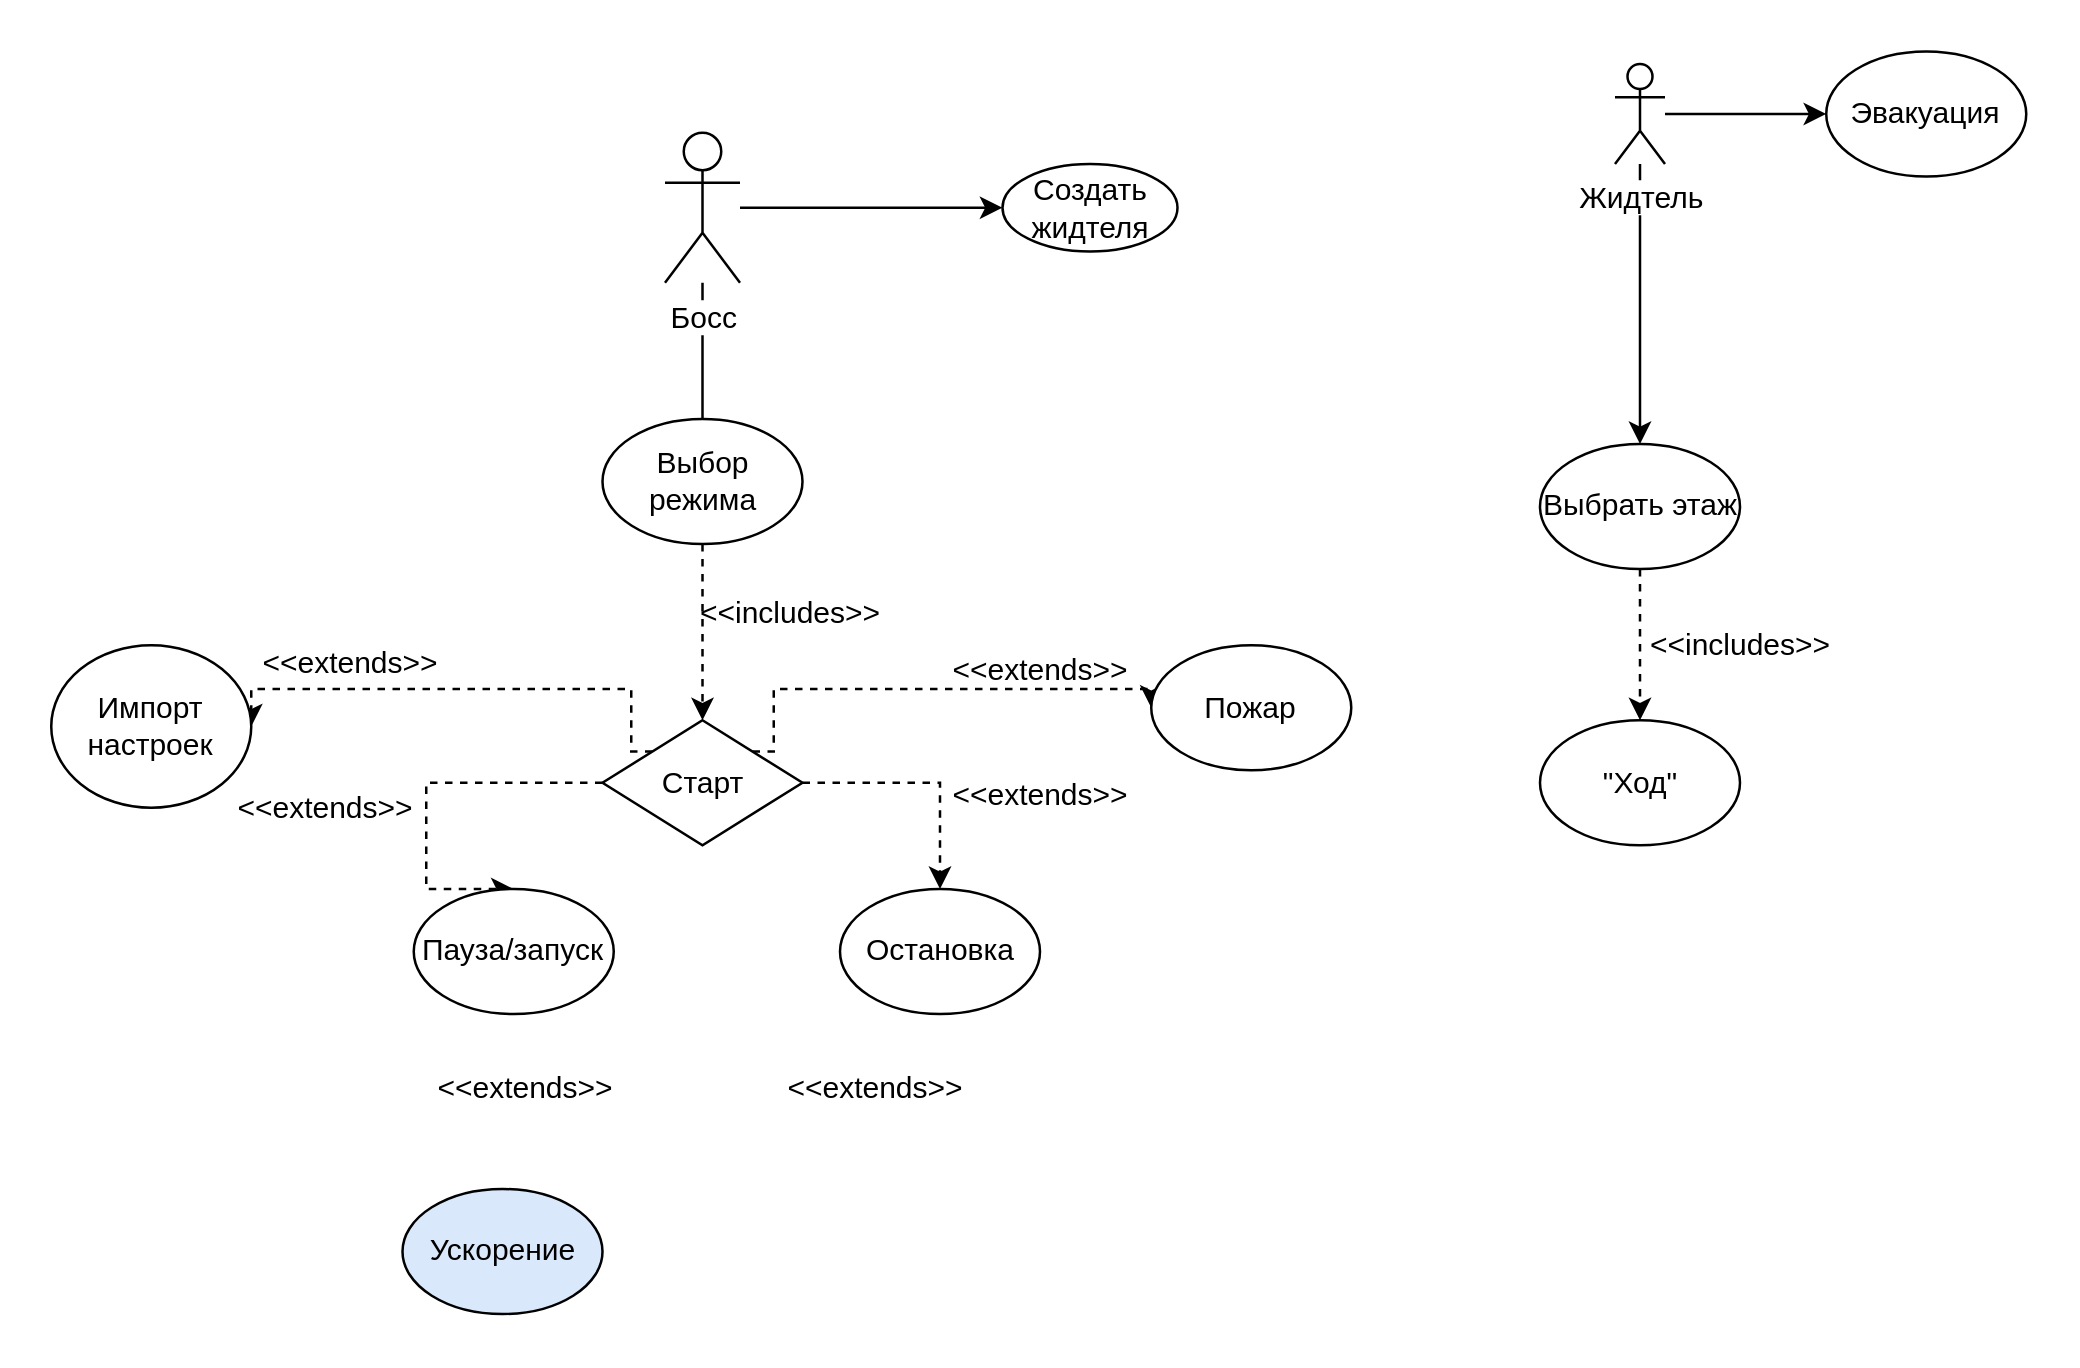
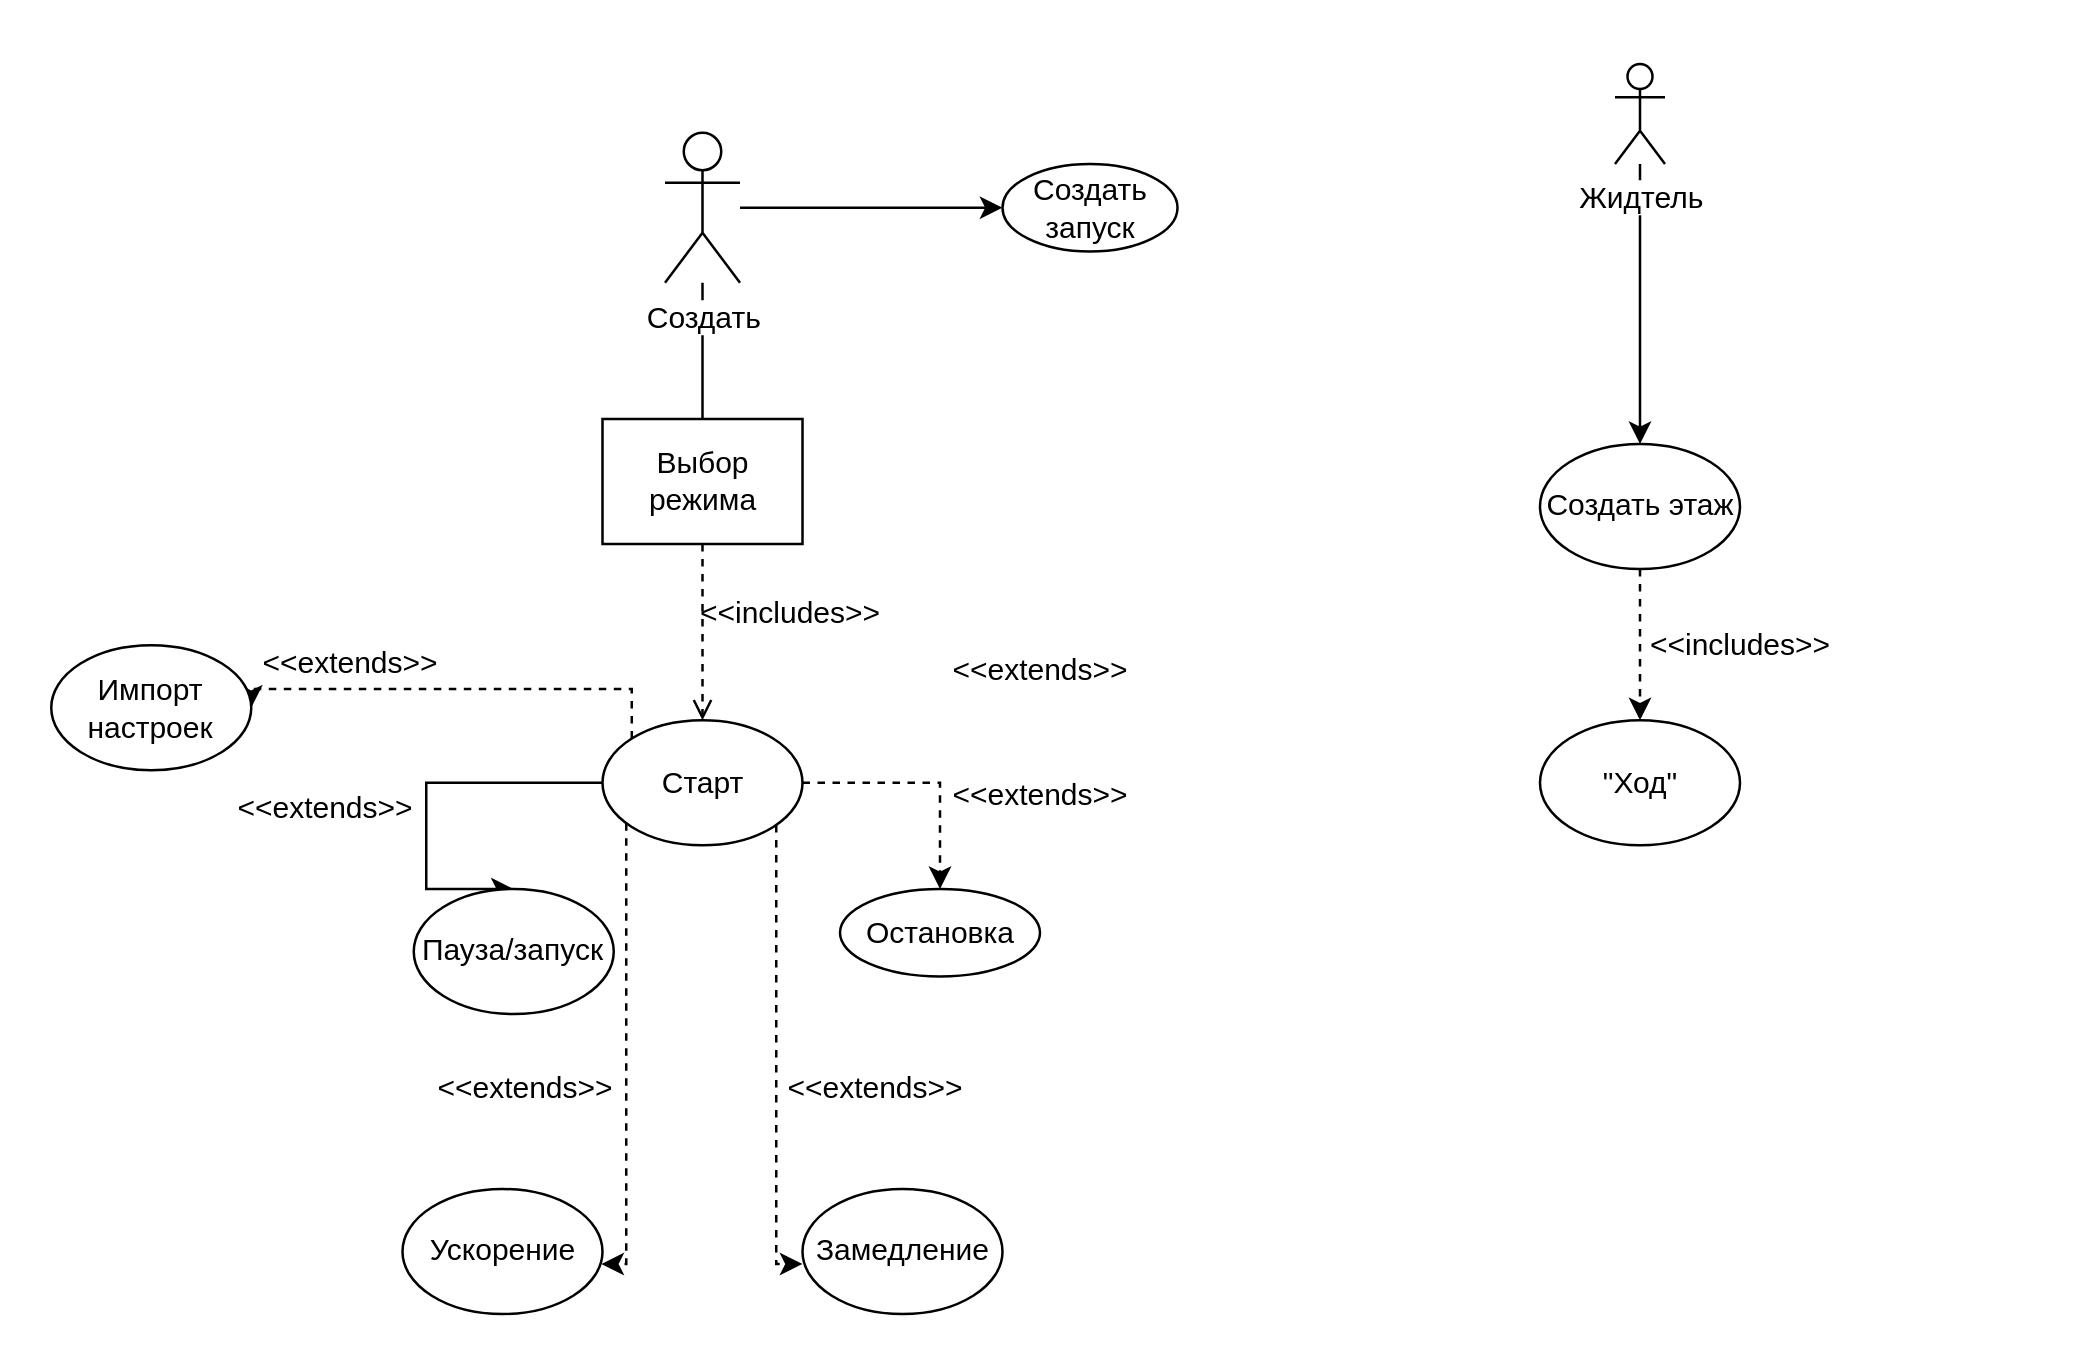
  <mxCell id="0" />
  <mxCell id="1" parent="0" />
  <mxCell id="2" style="edgeStyle=orthogonalEdgeStyle;rounded=0;orthogonalLoop=1;jettySize=auto;html=1;entryX=0.5;entryY=0;entryDx=0;entryDy=0;" edge="1" parent="1" source="4" target="10"><mxGeometry relative="1" as="geometry"><Array as="points"><mxPoint x="655" y="115" /><mxPoint x="655" y="115" /></Array></mxGeometry></mxCell>
- <mxCell id="3" style="edgeStyle=orthogonalEdgeStyle;rounded=0;orthogonalLoop=1;jettySize=auto;html=1;entryX=0;entryY=0.5;entryDx=0;entryDy=0;" edge="1" parent="1" source="4" target="34"><mxGeometry relative="1" as="geometry" /></mxCell>
  <mxCell id="4" value="Жидтель&lt;br&gt;" style="shape=umlActor;verticalLabelPosition=bottom;labelBackgroundColor=#ffffff;verticalAlign=top;html=1;outlineConnect=0;" vertex="1" parent="1"><mxGeometry x="645.5" y="25" width="20" height="40" as="geometry" /></mxCell>
  <mxCell id="5" value="" style="edgeStyle=orthogonalEdgeStyle;rounded=0;orthogonalLoop=1;jettySize=auto;html=1;" edge="1" parent="1" source="7"><mxGeometry relative="1" as="geometry"><mxPoint x="400.5" y="82.5" as="targetPoint" /></mxGeometry></mxCell>
  <mxCell id="6" style="edgeStyle=orthogonalEdgeStyle;rounded=0;orthogonalLoop=1;jettySize=auto;html=1;entryX=0.5;entryY=0;entryDx=0;entryDy=0;endArrow=none;" edge="1" parent="1" source="7" target="24"><mxGeometry relative="1" as="geometry" /></mxCell>
- <mxCell id="7" value="Босс&lt;br&gt;" style="shape=umlActor;verticalLabelPosition=bottom;labelBackgroundColor=#ffffff;verticalAlign=top;html=1;outlineConnect=0;" vertex="1" parent="1"><mxGeometry x="265.5" y="52.5" width="30" height="60" as="geometry" /></mxCell>
- <mxCell id="8" value="Создать жидтеля" style="ellipse;whiteSpace=wrap;html=1;" vertex="1" parent="1"><mxGeometry x="400.5" y="65" width="70" height="35" as="geometry" /></mxCell>
+ <mxCell id="7" value="Создать&lt;br&gt;" style="shape=umlActor;verticalLabelPosition=bottom;labelBackgroundColor=#ffffff;verticalAlign=top;html=1;outlineConnect=0;" vertex="1" parent="1"><mxGeometry x="265.5" y="52.5" width="30" height="60" as="geometry" /></mxCell>
+ <mxCell id="8" value="Создать запуск" style="ellipse;whiteSpace=wrap;html=1;" vertex="1" parent="1"><mxGeometry x="400.5" y="65" width="70" height="35" as="geometry" /></mxCell>
  <mxCell id="9" style="edgeStyle=orthogonalEdgeStyle;rounded=0;orthogonalLoop=1;jettySize=auto;html=1;entryX=0.5;entryY=0;entryDx=0;entryDy=0;dashed=1;" edge="1" parent="1" source="10" target="11"><mxGeometry relative="1" as="geometry"><Array as="points"><mxPoint x="655" y="235" /><mxPoint x="655" y="235" /></Array></mxGeometry></mxCell>
- <mxCell id="10" value="Выбрать этаж" style="ellipse;whiteSpace=wrap;html=1;" vertex="1" parent="1"><mxGeometry x="615.5" y="177" width="80" height="50" as="geometry" /></mxCell>
+ <mxCell id="10" value="Создать этаж" style="ellipse;whiteSpace=wrap;html=1;" vertex="1" parent="1"><mxGeometry x="615.5" y="177" width="80" height="50" as="geometry" /></mxCell>
  <mxCell id="11" value="&quot;Ход&quot;" style="ellipse;whiteSpace=wrap;html=1;" vertex="1" parent="1"><mxGeometry x="615.5" y="287.5" width="80" height="50" as="geometry" /></mxCell>
+ <mxCell id="12" style="edgeStyle=orthogonalEdgeStyle;rounded=0;orthogonalLoop=1;jettySize=auto;html=1;entryX=0;entryY=0.6;entryDx=0;entryDy=0;entryPerimeter=0;dashed=1;" edge="1" parent="1" source="18" target="21"><mxGeometry relative="1" as="geometry"><Array as="points"><mxPoint x="310" y="355" /><mxPoint x="310" y="355" /></Array></mxGeometry></mxCell>
  <mxCell id="13" style="edgeStyle=orthogonalEdgeStyle;orthogonalLoop=1;jettySize=auto;html=1;exitX=0;exitY=0;exitDx=0;exitDy=0;entryX=1;entryY=0.5;entryDx=0;entryDy=0;rounded=0;dashed=1;" edge="1" parent="1" source="18" target="25"><mxGeometry relative="1" as="geometry"><Array as="points"><mxPoint x="252" y="275" /><mxPoint x="100" y="275" /></Array></mxGeometry></mxCell>
- <mxCell id="14" style="edgeStyle=orthogonalEdgeStyle;rounded=0;orthogonalLoop=1;jettySize=auto;html=1;entryX=0.5;entryY=0;entryDx=0;entryDy=0;dashed=1;" edge="1" parent="1" source="18" target="19"><mxGeometry relative="1" as="geometry"><Array as="points"><mxPoint x="170" y="312" /></Array></mxGeometry></mxCell>
+ <mxCell id="14" style="edgeStyle=orthogonalEdgeStyle;rounded=0;orthogonalLoop=1;jettySize=auto;html=1;entryX=0.5;entryY=0;entryDx=0;entryDy=0;dashed=0;" edge="1" parent="1" source="18" target="19"><mxGeometry relative="1" as="geometry"><Array as="points"><mxPoint x="170" y="312" /></Array></mxGeometry></mxCell>
  <mxCell id="15" style="edgeStyle=orthogonalEdgeStyle;rounded=0;orthogonalLoop=1;jettySize=auto;html=1;entryX=0.5;entryY=0;entryDx=0;entryDy=0;dashed=1;" edge="1" parent="1" source="18" target="20"><mxGeometry relative="1" as="geometry"><Array as="points"><mxPoint x="375" y="312" /></Array></mxGeometry></mxCell>
- <mxCell id="16" style="edgeStyle=orthogonalEdgeStyle;rounded=0;orthogonalLoop=1;jettySize=auto;html=1;exitX=1;exitY=0;exitDx=0;exitDy=0;entryX=0;entryY=0.5;entryDx=0;entryDy=0;dashed=1;" edge="1" parent="1" source="18" target="32"><mxGeometry relative="1" as="geometry"><Array as="points"><mxPoint x="309" y="275" /><mxPoint x="460" y="275" /></Array></mxGeometry></mxCell>
- <mxCell id="18" value="Старт" style="rhombus;whiteSpace=wrap;html=1;" vertex="1" parent="1"><mxGeometry x="240.5" y="287.5" width="80" height="50" as="geometry" /></mxCell>
+ <mxCell id="17" style="edgeStyle=orthogonalEdgeStyle;rounded=0;orthogonalLoop=1;jettySize=auto;html=1;entryX=0.994;entryY=0.6;entryDx=0;entryDy=0;entryPerimeter=0;dashed=1;" edge="1" parent="1" source="18" target="22"><mxGeometry relative="1" as="geometry"><Array as="points"><mxPoint x="250" y="505" /></Array></mxGeometry></mxCell>
+ <mxCell id="18" value="Старт" style="ellipse;whiteSpace=wrap;html=1;" vertex="1" parent="1"><mxGeometry x="240.5" y="287.5" width="80" height="50" as="geometry" /></mxCell>
  <mxCell id="19" value="Пауза/запуск" style="ellipse;whiteSpace=wrap;html=1;" vertex="1" parent="1"><mxGeometry x="165" y="355" width="80" height="50" as="geometry" /></mxCell>
- <mxCell id="20" value="Остановка" style="ellipse;whiteSpace=wrap;html=1;" vertex="1" parent="1"><mxGeometry x="335.5" y="355" width="80" height="50" as="geometry" /></mxCell>
- <mxCell id="22" value="Ускорение" style="ellipse;whiteSpace=wrap;html=1;fillColor=#dae8fc;" vertex="1" parent="1"><mxGeometry x="160.5" y="475" width="80" height="50" as="geometry" /></mxCell>
- <mxCell id="23" style="edgeStyle=orthogonalEdgeStyle;rounded=0;orthogonalLoop=1;jettySize=auto;html=1;exitX=0.5;exitY=1;exitDx=0;exitDy=0;entryX=0.5;entryY=0;entryDx=0;entryDy=0;dashed=1;" edge="1" parent="1" source="24" target="18"><mxGeometry relative="1" as="geometry" /></mxCell>
- <mxCell id="24" value="Выбор режима" style="ellipse;whiteSpace=wrap;html=1;" vertex="1" parent="1"><mxGeometry x="240.5" y="167" width="80" height="50" as="geometry" /></mxCell>
- <mxCell id="25" value="Импорт настроек" style="ellipse;whiteSpace=wrap;html=1;" vertex="1" parent="1"><mxGeometry x="20" y="257.5" width="80" height="65" as="geometry" /></mxCell>
+ <mxCell id="20" value="Остановка" style="ellipse;whiteSpace=wrap;html=1;" vertex="1" parent="1"><mxGeometry x="335.5" y="355" width="80" height="35" as="geometry" /></mxCell>
+ <mxCell id="21" value="Замедление" style="ellipse;whiteSpace=wrap;html=1;" vertex="1" parent="1"><mxGeometry x="320.5" y="475" width="80" height="50" as="geometry" /></mxCell>
+ <mxCell id="22" value="Ускорение" style="ellipse;whiteSpace=wrap;html=1;" vertex="1" parent="1"><mxGeometry x="160.5" y="475" width="80" height="50" as="geometry" /></mxCell>
+ <mxCell id="23" style="edgeStyle=orthogonalEdgeStyle;rounded=0;orthogonalLoop=1;jettySize=auto;html=1;exitX=0.5;exitY=1;exitDx=0;exitDy=0;entryX=0.5;entryY=0;entryDx=0;entryDy=0;dashed=1;endArrow=open;" edge="1" parent="1" source="24" target="18"><mxGeometry relative="1" as="geometry" /></mxCell>
+ <mxCell id="24" value="Выбор режима" style="whiteSpace=wrap;html=1;rounded=0;" vertex="1" parent="1"><mxGeometry x="240.5" y="167" width="80" height="50" as="geometry" /></mxCell>
+ <mxCell id="25" value="Импорт настроек" style="ellipse;whiteSpace=wrap;html=1;" vertex="1" parent="1"><mxGeometry x="20" y="257.5" width="80" height="50" as="geometry" /></mxCell>
  <mxCell id="26" value="&amp;lt;&amp;lt;extends&amp;gt;&amp;gt;" style="text;html=1;strokeColor=none;fillColor=none;align=center;verticalAlign=middle;whiteSpace=wrap;rounded=0;" vertex="1" parent="1"><mxGeometry x="120" y="255" width="40" height="20" as="geometry" /></mxCell>
  <mxCell id="27" value="&amp;lt;&amp;lt;extends&amp;gt;&amp;gt;" style="text;html=1;strokeColor=none;fillColor=none;align=center;verticalAlign=middle;whiteSpace=wrap;rounded=0;" vertex="1" parent="1"><mxGeometry x="395.5" y="307.5" width="40" height="20" as="geometry" /></mxCell>
  <mxCell id="28" value="&amp;lt;&amp;lt;extends&amp;gt;&amp;gt;" style="text;html=1;strokeColor=none;fillColor=none;align=center;verticalAlign=middle;whiteSpace=wrap;rounded=0;" vertex="1" parent="1"><mxGeometry x="110" y="312.5" width="40" height="20" as="geometry" /></mxCell>
  <mxCell id="29" value="&amp;lt;&amp;lt;extends&amp;gt;&amp;gt;" style="text;html=1;strokeColor=none;fillColor=none;align=center;verticalAlign=middle;whiteSpace=wrap;rounded=0;" vertex="1" parent="1"><mxGeometry x="190" y="425" width="40" height="20" as="geometry" /></mxCell>
  <mxCell id="30" value="&amp;lt;&amp;lt;extends&amp;gt;&amp;gt;" style="text;html=1;strokeColor=none;fillColor=none;align=center;verticalAlign=middle;whiteSpace=wrap;rounded=0;direction=west;" vertex="1" parent="1"><mxGeometry x="330" y="425" width="40" height="20" as="geometry" /></mxCell>
  <mxCell id="31" value="&amp;lt;&amp;lt;includes&amp;gt;&amp;gt;" style="text;html=1;strokeColor=none;fillColor=none;align=center;verticalAlign=middle;whiteSpace=wrap;rounded=0;" vertex="1" parent="1"><mxGeometry x="295.5" y="235" width="40" height="20" as="geometry" /></mxCell>
- <mxCell id="32" value="Пожар" style="ellipse;whiteSpace=wrap;html=1;" vertex="1" parent="1"><mxGeometry x="460" y="257.5" width="80" height="50" as="geometry" /></mxCell>
  <mxCell id="33" value="&amp;lt;&amp;lt;extends&amp;gt;&amp;gt;" style="text;html=1;strokeColor=none;fillColor=none;align=center;verticalAlign=middle;whiteSpace=wrap;rounded=0;" vertex="1" parent="1"><mxGeometry x="395.5" y="257.5" width="40" height="20" as="geometry" /></mxCell>
- <mxCell id="34" value="Эвакуация" style="ellipse;whiteSpace=wrap;html=1;" vertex="1" parent="1"><mxGeometry x="730" y="20" width="80" height="50" as="geometry" /></mxCell>
  <mxCell id="35" value="&amp;lt;&amp;lt;includes&amp;gt;&amp;gt;" style="text;html=1;strokeColor=none;fillColor=none;align=center;verticalAlign=middle;whiteSpace=wrap;rounded=0;" vertex="1" parent="1"><mxGeometry x="675.5" y="247.5" width="40" height="20" as="geometry" /></mxCell>
